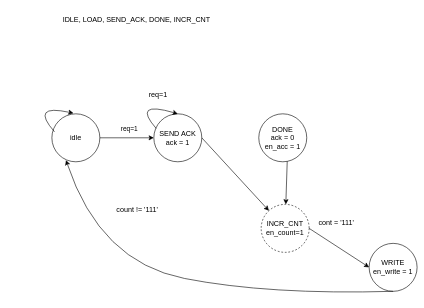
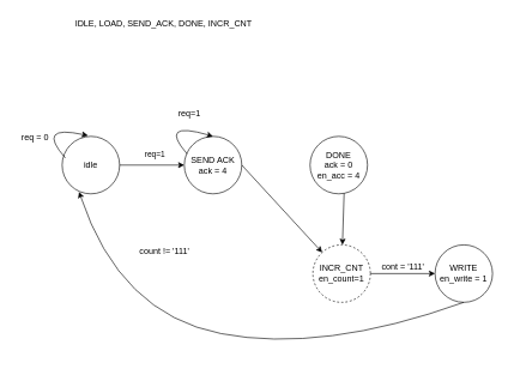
  <mxCell id="0" />
  <mxCell id="1" parent="0" />
  <mxCell id="2" value="IDLE, LOAD, SEND_ACK, DONE, INCR_CNT" style="text;html=1;align=center;verticalAlign=middle;resizable=0;points=[];autosize=1;strokeColor=none;fillColor=none;" parent="1" vertex="1"><mxGeometry x="94" y="20" width="265" height="26" as="geometry" /></mxCell>
  <mxCell id="3" value="idle" style="ellipse;whiteSpace=wrap;html=1;aspect=fixed;" parent="1" vertex="1"><mxGeometry x="86" y="189" width="80" height="80" as="geometry" /></mxCell>
  <mxCell id="4" value="" style="curved=1;endArrow=classic;html=1;rounded=0;exitX=0.055;exitY=0.375;exitDx=0;exitDy=0;exitPerimeter=0;" parent="1" source="3" edge="1"><mxGeometry width="50" height="50" relative="1" as="geometry"><mxPoint x="49" y="222" as="sourcePoint" /><mxPoint x="122" y="188" as="targetPoint" /><Array as="points"><mxPoint x="49" y="172" /></Array></mxGeometry></mxCell>
- <mxCell id="6" value="SEND ACK&lt;br&gt;&lt;div&gt;ack = 1&lt;/div&gt;" style="ellipse;whiteSpace=wrap;html=1;aspect=fixed;" parent="1" vertex="1"><mxGeometry x="256" y="189" width="80" height="80" as="geometry" /></mxCell>
- <mxCell id="7" value="DONE&lt;br&gt;&lt;div&gt;ack = 0&lt;/div&gt;&lt;div&gt;en_acc = 1&lt;/div&gt;" style="ellipse;whiteSpace=wrap;html=1;aspect=fixed;" parent="1" vertex="1"><mxGeometry x="431" y="189" width="80" height="80" as="geometry" /></mxCell>
+ <mxCell id="5" value="req = 0" style="text;html=1;align=center;verticalAlign=middle;resizable=0;points=[];autosize=1;strokeColor=none;fillColor=none;" parent="1" vertex="1"><mxGeometry x="20" y="177" width="56" height="26" as="geometry" /></mxCell>
+ <mxCell id="6" value="SEND ACK&lt;br&gt;&lt;div&gt;ack = 4&lt;/div&gt;" style="ellipse;whiteSpace=wrap;html=1;aspect=fixed;" parent="1" vertex="1"><mxGeometry x="256" y="189" width="80" height="80" as="geometry" /></mxCell>
+ <mxCell id="7" value="DONE&lt;br&gt;&lt;div&gt;ack = 0&lt;/div&gt;&lt;div&gt;en_acc = 4&lt;/div&gt;" style="ellipse;whiteSpace=wrap;html=1;aspect=fixed;" parent="1" vertex="1"><mxGeometry x="431" y="189" width="80" height="80" as="geometry" /></mxCell>
  <mxCell id="8" value="INCR_CNT&lt;div&gt;en_count=1&lt;/div&gt;" style="ellipse;whiteSpace=wrap;html=1;aspect=fixed;dashed=1;" parent="1" vertex="1"><mxGeometry x="435" y="340" width="80" height="80" as="geometry" /></mxCell>
  <mxCell id="9" value="" style="endArrow=classic;html=1;rounded=0;entryX=0;entryY=0.5;entryDx=0;entryDy=0;exitX=1;exitY=0.5;exitDx=0;exitDy=0;" parent="1" source="3" target="6" edge="1"><mxGeometry width="50" height="50" relative="1" as="geometry"><mxPoint x="166" y="272" as="sourcePoint" /><mxPoint x="216" y="222" as="targetPoint" /></mxGeometry></mxCell>
  <mxCell id="10" value="req=1" style="edgeLabel;html=1;align=center;verticalAlign=middle;resizable=0;points=[];" parent="9" vertex="1" connectable="0"><mxGeometry x="0.196" relative="1" as="geometry"><mxPoint x="-6" y="-16" as="offset" /></mxGeometry></mxCell>
  <mxCell id="11" value="" style="endArrow=classic;html=1;rounded=0;exitX=1;exitY=0.5;exitDx=0;exitDy=0;" parent="1" source="6" target="8" edge="1"><mxGeometry width="50" height="50" relative="1" as="geometry"><mxPoint x="377" y="270" as="sourcePoint" /><mxPoint x="427" y="220" as="targetPoint" /></mxGeometry></mxCell>
  <mxCell id="12" value="count != '111'" style="text;html=1;align=center;verticalAlign=middle;resizable=0;points=[];autosize=1;strokeColor=none;fillColor=none;" parent="1" vertex="1"><mxGeometry x="184" y="336" width="87" height="26" as="geometry" /></mxCell>
  <mxCell id="13" value="" style="curved=1;endArrow=classic;html=1;rounded=0;exitX=0.055;exitY=0.375;exitDx=0;exitDy=0;exitPerimeter=0;entryX=0.5;entryY=0;entryDx=0;entryDy=0;" edge="1" parent="1" target="6"><mxGeometry width="50" height="50" relative="1" as="geometry"><mxPoint x="260" y="213.5" as="sourcePoint" /><mxPoint x="292" y="182.5" as="targetPoint" /><Array as="points"><mxPoint x="219" y="166.5" /></Array></mxGeometry></mxCell>
  <mxCell id="14" value="req=1" style="text;html=1;align=center;verticalAlign=middle;resizable=0;points=[];autosize=1;strokeColor=none;fillColor=none;" vertex="1" parent="1"><mxGeometry x="238" y="145" width="49" height="26" as="geometry" /></mxCell>
  <mxCell id="15" value="" style="endArrow=classic;html=1;rounded=0;exitX=0.593;exitY=0.988;exitDx=0;exitDy=0;exitPerimeter=0;" edge="1" parent="1" source="7" target="8"><mxGeometry width="50" height="50" relative="1" as="geometry"><mxPoint x="492" y="329" as="sourcePoint" /><mxPoint x="542" y="279" as="targetPoint" /></mxGeometry></mxCell>
- <mxCell id="16" value="WRITE&lt;div&gt;en_write = 1&lt;/div&gt;" style="ellipse;whiteSpace=wrap;html=1;aspect=fixed;" vertex="1" parent="1"><mxGeometry x="615" y="405" width="80" height="80" as="geometry" /></mxCell>
+ <mxCell id="16" value="WRITE&lt;div&gt;en_write = 1&lt;/div&gt;" style="ellipse;whiteSpace=wrap;html=1;aspect=fixed;" vertex="1" parent="1"><mxGeometry x="605" y="340" width="80" height="80" as="geometry" /></mxCell>
  <mxCell id="17" value="" style="endArrow=classic;html=1;rounded=0;entryX=0;entryY=0.5;entryDx=0;entryDy=0;exitX=1;exitY=0.5;exitDx=0;exitDy=0;" edge="1" parent="1" source="8" target="16"><mxGeometry width="50" height="50" relative="1" as="geometry"><mxPoint x="512" y="428" as="sourcePoint" /><mxPoint x="562" y="378" as="targetPoint" /></mxGeometry></mxCell>
  <mxCell id="18" value="cont = '111'" style="text;html=1;align=center;verticalAlign=middle;resizable=0;points=[];autosize=1;strokeColor=none;fillColor=none;" vertex="1" parent="1"><mxGeometry x="521" y="358" width="77" height="26" as="geometry" /></mxCell>
  <mxCell id="19" value="" style="curved=1;endArrow=classic;html=1;rounded=0;exitX=0.5;exitY=1;exitDx=0;exitDy=0;entryX=0.295;entryY=0.965;entryDx=0;entryDy=0;entryPerimeter=0;" edge="1" parent="1" source="16" target="3"><mxGeometry width="50" height="50" relative="1" as="geometry"><mxPoint x="636.44" y="506.44" as="sourcePoint" /><mxPoint x="448" y="441" as="targetPoint" /><Array as="points"><mxPoint x="448" y="491" /><mxPoint x="166" y="436" /></Array></mxGeometry></mxCell>
